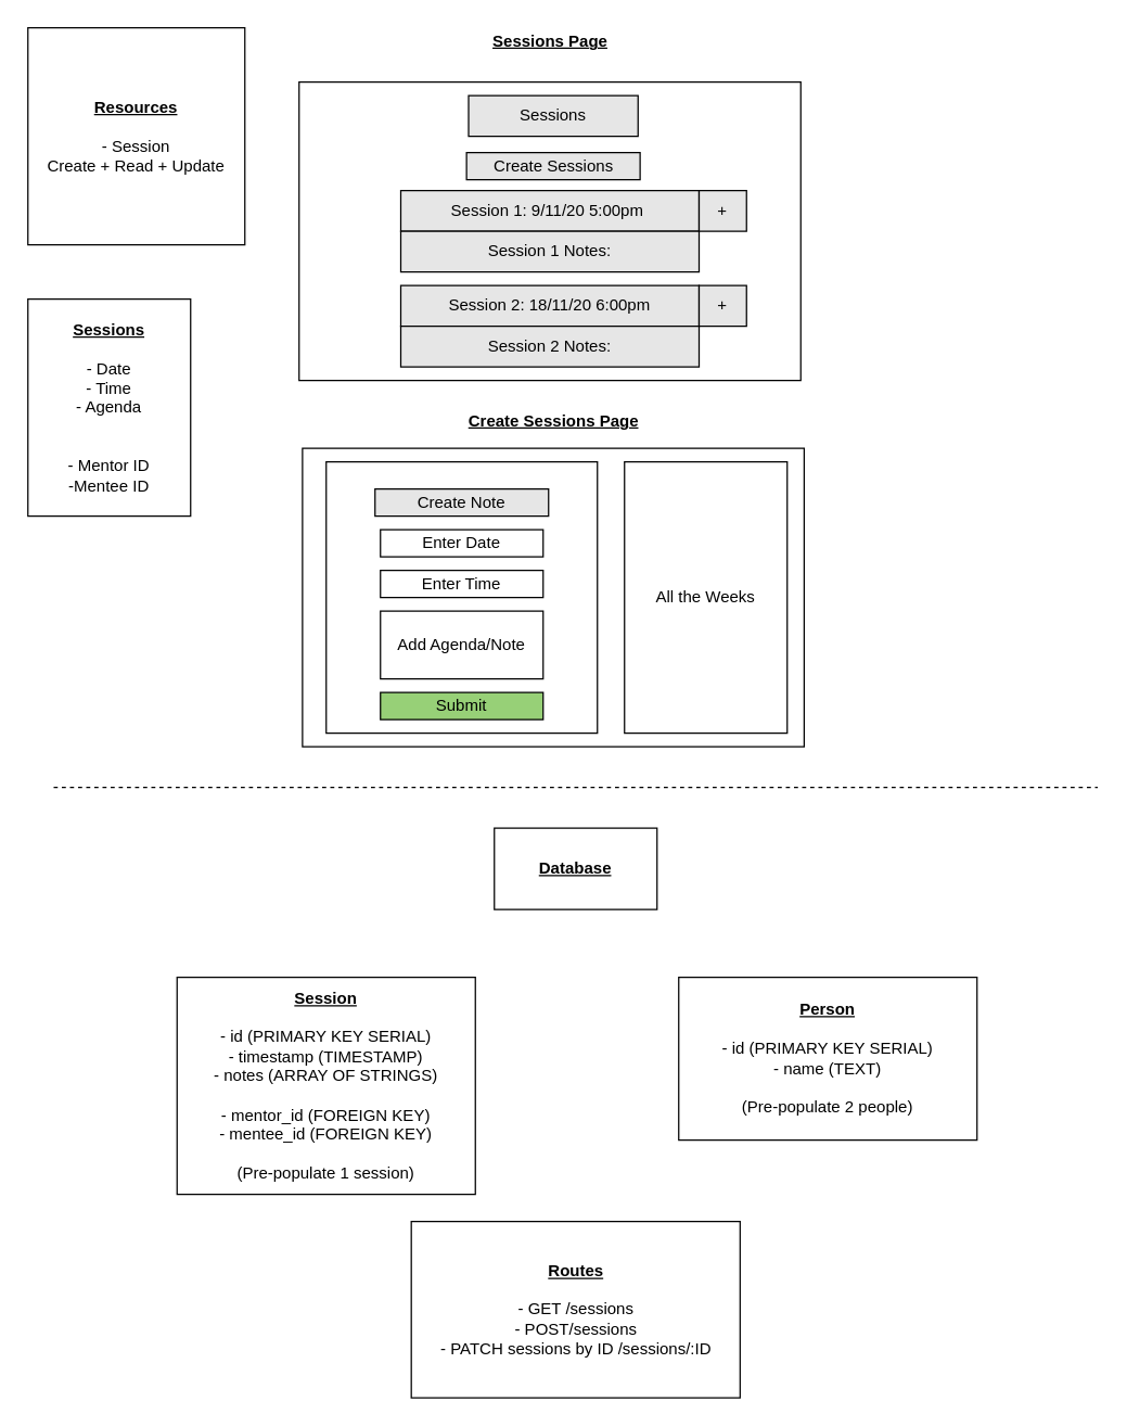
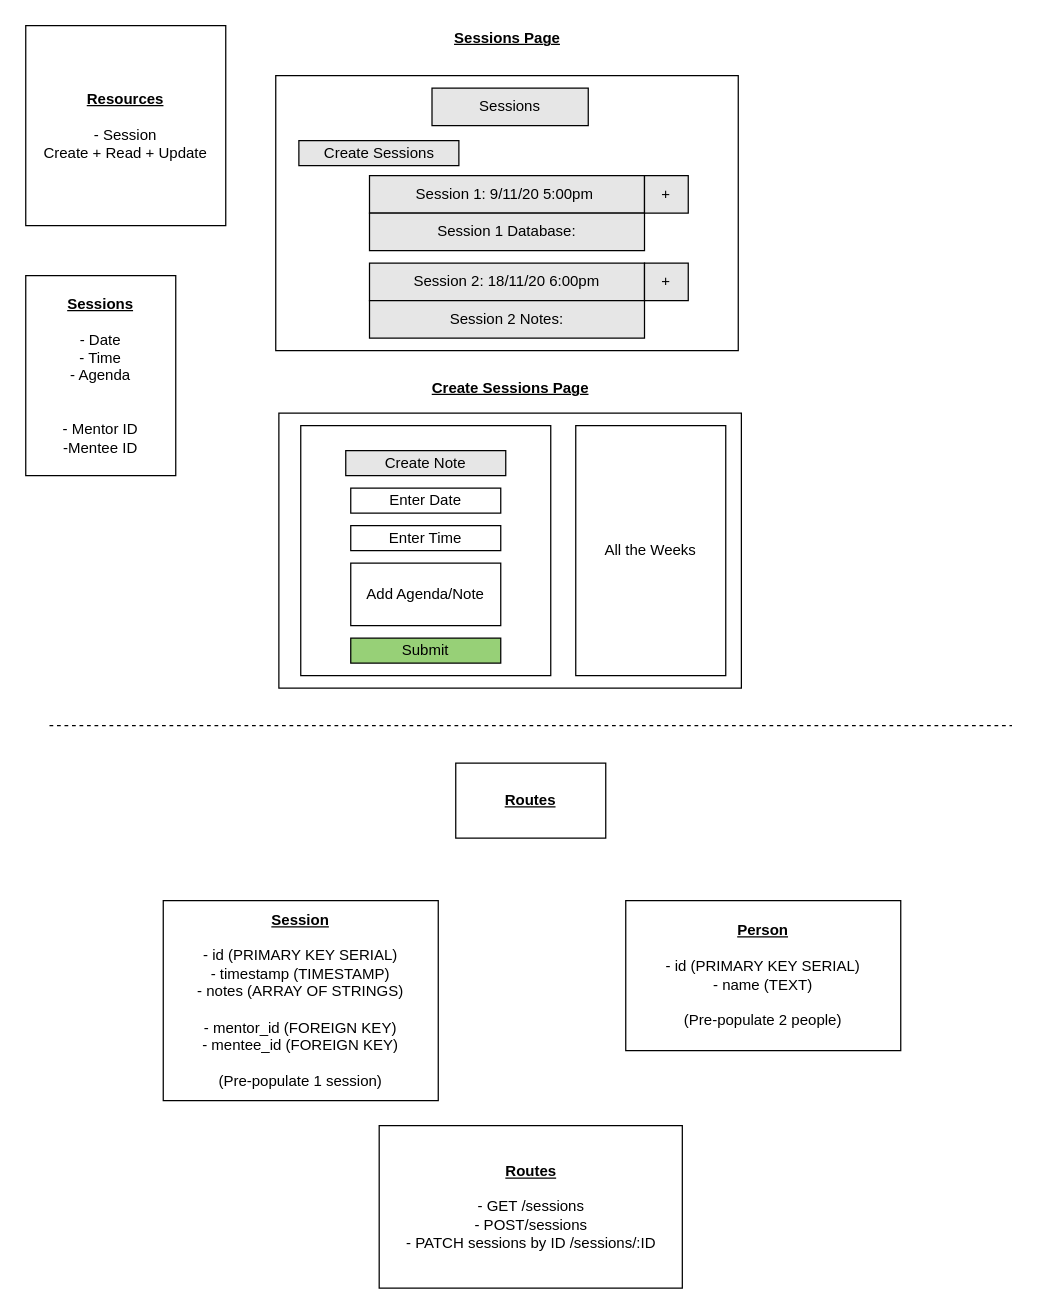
  <mxCell id="0" />
  <mxCell id="1" parent="0" />
  <mxCell id="2" value="" style="endArrow=none;dashed=1;html=1;" edge="1" parent="1"><mxGeometry width="50" height="50" relative="1" as="geometry"><mxPoint x="39" y="580" as="sourcePoint" /><mxPoint x="809" y="580" as="targetPoint" /><Array as="points"><mxPoint x="189" y="580" /></Array></mxGeometry></mxCell>
  <mxCell id="3" value="&lt;u style=&quot;font-weight: bold&quot;&gt;Resources&lt;br&gt;&lt;/u&gt;&lt;br&gt;- Session&lt;br&gt;Create + Read + Update" style="whiteSpace=wrap;html=1;aspect=fixed;" vertex="1" parent="1"><mxGeometry x="20" y="20" width="160" height="160" as="geometry" /></mxCell>
  <mxCell id="4" value="" style="rounded=0;whiteSpace=wrap;html=1;" vertex="1" parent="1"><mxGeometry x="220" y="60" width="370" height="220" as="geometry" /></mxCell>
  <mxCell id="5" value="&lt;u&gt;&lt;b&gt;Sessions Page&lt;/b&gt;&lt;/u&gt;" style="text;html=1;strokeColor=none;fillColor=none;align=center;verticalAlign=middle;whiteSpace=wrap;rounded=0;" vertex="1" parent="1"><mxGeometry x="342.5" y="20" width="125" height="20" as="geometry" /></mxCell>
  <mxCell id="6" value="Session 1: 9/11/20 5:00pm&amp;nbsp;" style="rounded=0;whiteSpace=wrap;html=1;fillColor=#E6E6E6;" vertex="1" parent="1"><mxGeometry x="295" y="140" width="220" height="30" as="geometry" /></mxCell>
  <mxCell id="7" value="Session 2: 18/11/20 6:00pm" style="rounded=0;whiteSpace=wrap;html=1;fillColor=#E6E6E6;" vertex="1" parent="1"><mxGeometry x="295" y="210" width="220" height="30" as="geometry" /></mxCell>
  <mxCell id="8" value="Sessions" style="rounded=0;whiteSpace=wrap;html=1;fillColor=#E6E6E6;" vertex="1" parent="1"><mxGeometry x="345" y="70" width="125" height="30" as="geometry" /></mxCell>
- <mxCell id="9" value="Create Sessions" style="rounded=0;whiteSpace=wrap;html=1;fillColor=#E6E6E6;" vertex="1" parent="1"><mxGeometry x="343.5" y="112" width="128" height="20" as="geometry" /></mxCell>
+ <mxCell id="9" value="Create Sessions" style="rounded=0;whiteSpace=wrap;html=1;fillColor=#E6E6E6;" vertex="1" parent="1"><mxGeometry x="238.5" y="112" width="128" height="20" as="geometry" /></mxCell>
  <mxCell id="10" value="" style="rounded=0;whiteSpace=wrap;html=1;fillColor=#FFFFFF;" vertex="1" parent="1"><mxGeometry x="222.5" y="330" width="370" height="220" as="geometry" /></mxCell>
  <mxCell id="11" value="&lt;b&gt;&lt;u&gt;Create Sessions Page&lt;/u&gt;&lt;/b&gt;" style="text;html=1;strokeColor=none;fillColor=none;align=center;verticalAlign=middle;whiteSpace=wrap;rounded=0;" vertex="1" parent="1"><mxGeometry x="337.5" y="300" width="140" height="20" as="geometry" /></mxCell>
  <mxCell id="12" value="&lt;u style=&quot;font-weight: bold&quot;&gt;Sessions&lt;br&gt;&lt;/u&gt;&lt;br&gt;- Date&lt;br&gt;- Time&lt;br&gt;- Agenda&lt;br&gt;&lt;br&gt;&lt;br&gt;- Mentor ID&lt;br&gt;-Mentee ID" style="rounded=0;whiteSpace=wrap;html=1;fillColor=#FFFFFF;" vertex="1" parent="1"><mxGeometry x="20" y="220" width="120" height="160" as="geometry" /></mxCell>
  <mxCell id="13" value="All the Weeks" style="rounded=0;whiteSpace=wrap;html=1;fillColor=#FFFFFF;" vertex="1" parent="1"><mxGeometry x="460" y="340" width="120" height="200" as="geometry" /></mxCell>
  <mxCell id="14" value="" style="rounded=0;whiteSpace=wrap;html=1;fillColor=#FFFFFF;" vertex="1" parent="1"><mxGeometry x="240" y="340" width="200" height="200" as="geometry" /></mxCell>
  <mxCell id="15" value="Enter Date" style="rounded=0;whiteSpace=wrap;html=1;fillColor=#FFFFFF;" vertex="1" parent="1"><mxGeometry x="280" y="390" width="120" height="20" as="geometry" /></mxCell>
  <mxCell id="16" value="Enter Time" style="rounded=0;whiteSpace=wrap;html=1;fillColor=#FFFFFF;" vertex="1" parent="1"><mxGeometry x="280" y="420" width="120" height="20" as="geometry" /></mxCell>
  <mxCell id="17" value="Add Agenda/Note" style="rounded=0;whiteSpace=wrap;html=1;fillColor=#FFFFFF;" vertex="1" parent="1"><mxGeometry x="280" y="450" width="120" height="50" as="geometry" /></mxCell>
  <mxCell id="18" value="Create Note" style="rounded=0;whiteSpace=wrap;html=1;fillColor=#E6E6E6;" vertex="1" parent="1"><mxGeometry x="276" y="360" width="128" height="20" as="geometry" /></mxCell>
  <mxCell id="19" value="Submit" style="rounded=0;whiteSpace=wrap;html=1;fillColor=#97D077;" vertex="1" parent="1"><mxGeometry x="280" y="510" width="120" height="20" as="geometry" /></mxCell>
- <mxCell id="20" value="Session 1 Notes:" style="rounded=0;whiteSpace=wrap;html=1;fillColor=#E6E6E6;" vertex="1" parent="1"><mxGeometry x="295" y="170" width="220" height="30" as="geometry" /></mxCell>
+ <mxCell id="20" value="Session 1 Database:" style="rounded=0;whiteSpace=wrap;html=1;fillColor=#E6E6E6;" vertex="1" parent="1"><mxGeometry x="295" y="170" width="220" height="30" as="geometry" /></mxCell>
  <mxCell id="21" value="Session 2 Notes:" style="rounded=0;whiteSpace=wrap;html=1;fillColor=#E6E6E6;" vertex="1" parent="1"><mxGeometry x="295" y="240" width="220" height="30" as="geometry" /></mxCell>
  <mxCell id="22" value="&lt;u style=&quot;font-weight: bold&quot;&gt;Session&lt;br&gt;&lt;/u&gt;&lt;br&gt;- id (PRIMARY KEY SERIAL)&lt;br&gt;- timestamp (TIMESTAMP)&lt;br&gt;- notes (ARRAY OF STRINGS)&lt;br&gt;&lt;br&gt;- mentor_id (FOREIGN KEY)&lt;br&gt;- mentee_id (FOREIGN KEY)&lt;br&gt;&lt;br&gt;(Pre-populate 1 session)" style="rounded=0;whiteSpace=wrap;html=1;fillColor=#FFFFFF;" vertex="1" parent="1"><mxGeometry x="130" y="720" width="220" height="160" as="geometry" /></mxCell>
  <mxCell id="23" value="&lt;u style=&quot;font-weight: bold&quot;&gt;Person&lt;br&gt;&lt;/u&gt;&lt;br&gt;- id (PRIMARY KEY SERIAL)&lt;br&gt;- name (TEXT)&lt;br&gt;&lt;br&gt;(Pre-populate 2 people)" style="rounded=0;whiteSpace=wrap;html=1;fillColor=#FFFFFF;" vertex="1" parent="1"><mxGeometry x="500" y="720" width="220" height="120" as="geometry" /></mxCell>
- <mxCell id="24" value="&lt;b&gt;&lt;u&gt;Database&lt;/u&gt;&lt;/b&gt;" style="rounded=0;whiteSpace=wrap;html=1;fillColor=#FFFFFF;" vertex="1" parent="1"><mxGeometry x="364" y="610" width="120" height="60" as="geometry" /></mxCell>
+ <mxCell id="24" value="&lt;b&gt;&lt;u&gt;Routes&lt;/u&gt;&lt;/b&gt;" style="rounded=0;whiteSpace=wrap;html=1;fillColor=#FFFFFF;" vertex="1" parent="1"><mxGeometry x="364" y="610" width="120" height="60" as="geometry" /></mxCell>
  <mxCell id="25" value="&lt;u style=&quot;font-weight: bold&quot;&gt;Routes&lt;/u&gt;&lt;br&gt;&lt;br&gt;- GET /sessions&lt;br&gt;- POST/sessions&lt;br&gt;- PATCH sessions by ID /sessions/:ID" style="rounded=0;whiteSpace=wrap;html=1;fillColor=#FFFFFF;" vertex="1" parent="1"><mxGeometry x="302.75" y="900" width="242.5" height="130" as="geometry" /></mxCell>
  <mxCell id="26" value="+" style="rounded=0;whiteSpace=wrap;html=1;fillColor=#E6E6E6;" vertex="1" parent="1"><mxGeometry x="515" y="140" width="35" height="30" as="geometry" /></mxCell>
  <mxCell id="27" value="+" style="rounded=0;whiteSpace=wrap;html=1;fillColor=#E6E6E6;" vertex="1" parent="1"><mxGeometry x="515" y="210" width="35" height="30" as="geometry" /></mxCell>
